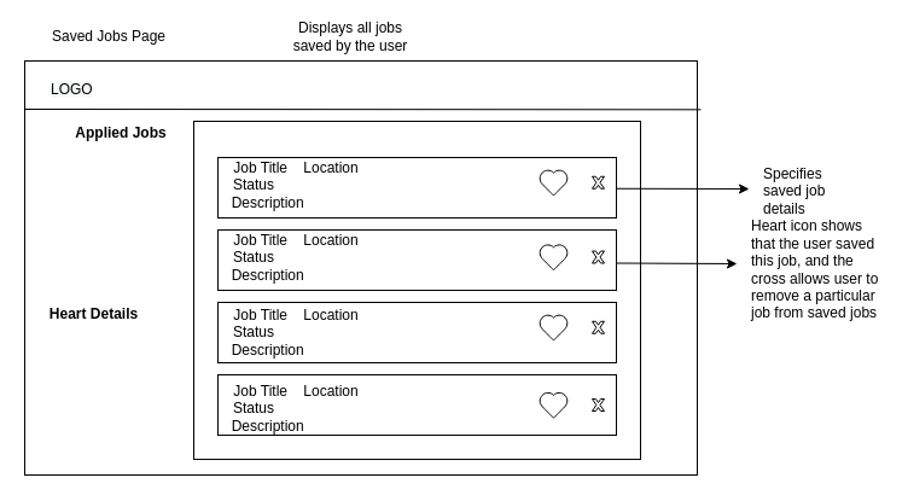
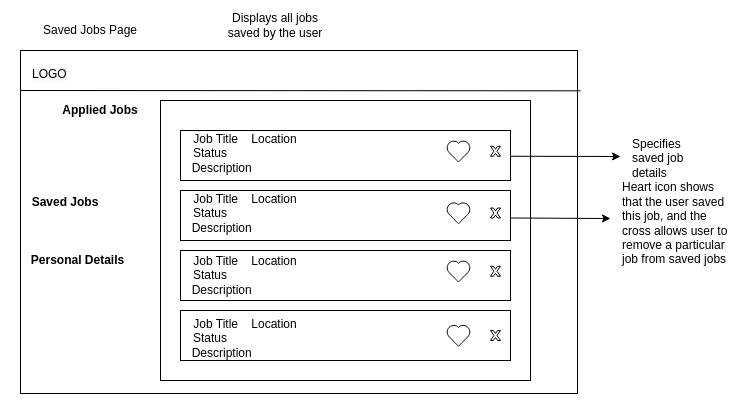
  <mxCell id="0" />
  <mxCell id="1" parent="0" />
  <mxCell id="2" value="" style="rounded=0;whiteSpace=wrap;html=1;" vertex="1" parent="1"><mxGeometry x="20" y="50" width="557" height="343" as="geometry" /></mxCell>
  <mxCell id="3" value="" style="endArrow=none;html=1;entryX=1;entryY=0.126;entryDx=0;entryDy=0;entryPerimeter=0;" edge="1" parent="1"><mxGeometry width="50" height="50" relative="1" as="geometry"><mxPoint x="20" y="90" as="sourcePoint" /><mxPoint x="580" y="90.32" as="targetPoint" /></mxGeometry></mxCell>
  <mxCell id="4" value="&lt;b&gt;Applied Jobs&lt;/b&gt;" style="text;html=1;strokeColor=none;fillColor=none;align=center;verticalAlign=middle;whiteSpace=wrap;rounded=0;" vertex="1" parent="1"><mxGeometry x="60" y="100" width="80" height="20" as="geometry" /></mxCell>
- <mxCell id="6" value="&lt;b&gt;Heart Details&lt;/b&gt;" style="text;html=1;strokeColor=none;fillColor=none;align=center;verticalAlign=middle;whiteSpace=wrap;rounded=0;" vertex="1" parent="1"><mxGeometry x="25" y="250" width="105" height="20" as="geometry" /></mxCell>
- <mxCell id="7" value="&lt;!--StartFragment--&gt;&lt;span style=&quot;font-family: Helvetica; font-size: 12px; font-style: normal; font-variant-ligatures: normal; font-variant-caps: normal; font-weight: 400; letter-spacing: normal; orphans: 2; text-align: center; text-indent: 0px; text-transform: none; widows: 2; word-spacing: 0px; -webkit-text-stroke-width: 0px; background-color: rgb(248, 249, 250); text-decoration-style: initial; text-decoration-color: initial; float: none; display: inline !important;&quot;&gt;LOGO&lt;/span&gt;&lt;!--EndFragment--&gt;" style="text;whiteSpace=wrap;html=1;" vertex="1" parent="1"><mxGeometry x="40" y="60" width="40" height="20" as="geometry" /></mxCell>
+ <mxCell id="5" value="&lt;b&gt;Saved Jobs&lt;/b&gt;" style="text;html=1;strokeColor=none;fillColor=none;align=center;verticalAlign=middle;whiteSpace=wrap;rounded=0;" vertex="1" parent="1"><mxGeometry x="30" y="192" width="70" height="20" as="geometry" /></mxCell>
+ <mxCell id="6" value="&lt;b&gt;Personal Details&lt;/b&gt;" style="text;html=1;strokeColor=none;fillColor=none;align=center;verticalAlign=middle;whiteSpace=wrap;rounded=0;" vertex="1" parent="1"><mxGeometry x="25" y="250" width="105" height="20" as="geometry" /></mxCell>
+ <mxCell id="7" value="&lt;!--StartFragment--&gt;&lt;span style=&quot;font-family: Helvetica; font-size: 12px; font-style: normal; font-variant-ligatures: normal; font-variant-caps: normal; font-weight: 400; letter-spacing: normal; orphans: 2; text-align: center; text-indent: 0px; text-transform: none; widows: 2; word-spacing: 0px; -webkit-text-stroke-width: 0px; background-color: rgb(248, 249, 250); text-decoration-style: initial; text-decoration-color: initial; float: none; display: inline !important;&quot;&gt;LOGO&lt;/span&gt;&lt;!--EndFragment--&gt;" style="text;whiteSpace=wrap;html=1;" vertex="1" parent="1"><mxGeometry x="30" y="60" width="40" height="20" as="geometry" /></mxCell>
  <mxCell id="8" value="" style="rounded=0;whiteSpace=wrap;html=1;" vertex="1" parent="1"><mxGeometry x="160" y="100" width="370" height="280" as="geometry" /></mxCell>
  <mxCell id="9" value="" style="rounded=0;whiteSpace=wrap;html=1;" vertex="1" parent="1"><mxGeometry x="180" y="130" width="330" height="50" as="geometry" /></mxCell>
  <mxCell id="10" value="Job Title&amp;nbsp; &amp;nbsp; Location&lt;br&gt;Status&amp;nbsp; &amp;nbsp; &amp;nbsp; &amp;nbsp; &amp;nbsp; &amp;nbsp; &amp;nbsp; &amp;nbsp; &amp;nbsp; &amp;nbsp; &amp;nbsp;&lt;br&gt;Description&amp;nbsp; &amp;nbsp; &amp;nbsp; &amp;nbsp; &amp;nbsp; &amp;nbsp; &amp;nbsp;&amp;nbsp;" style="text;html=1;strokeColor=none;fillColor=none;align=center;verticalAlign=middle;whiteSpace=wrap;rounded=0;" vertex="1" parent="1"><mxGeometry x="190" y="130" width="110" height="45" as="geometry" /></mxCell>
  <mxCell id="11" value="" style="rounded=0;whiteSpace=wrap;html=1;" vertex="1" parent="1"><mxGeometry x="180" y="190" width="330" height="50" as="geometry" /></mxCell>
  <mxCell id="12" value="" style="rounded=0;whiteSpace=wrap;html=1;" vertex="1" parent="1"><mxGeometry x="180" y="250" width="330" height="50" as="geometry" /></mxCell>
  <mxCell id="13" value="" style="rounded=0;whiteSpace=wrap;html=1;" vertex="1" parent="1"><mxGeometry x="180" y="310" width="330" height="50" as="geometry" /></mxCell>
  <mxCell id="14" value="Job Title&amp;nbsp; &amp;nbsp; Location&lt;br&gt;Status&amp;nbsp; &amp;nbsp; &amp;nbsp; &amp;nbsp; &amp;nbsp; &amp;nbsp; &amp;nbsp; &amp;nbsp; &amp;nbsp; &amp;nbsp; &amp;nbsp;&lt;br&gt;Description&amp;nbsp; &amp;nbsp; &amp;nbsp; &amp;nbsp; &amp;nbsp; &amp;nbsp; &amp;nbsp;&amp;nbsp;" style="text;html=1;strokeColor=none;fillColor=none;align=center;verticalAlign=middle;whiteSpace=wrap;rounded=0;" vertex="1" parent="1"><mxGeometry x="190" y="190" width="110" height="45" as="geometry" /></mxCell>
  <mxCell id="15" value="Job Title&amp;nbsp; &amp;nbsp; Location&lt;br&gt;Status&amp;nbsp; &amp;nbsp; &amp;nbsp; &amp;nbsp; &amp;nbsp; &amp;nbsp; &amp;nbsp; &amp;nbsp; &amp;nbsp; &amp;nbsp; &amp;nbsp;&lt;br&gt;Description&amp;nbsp; &amp;nbsp; &amp;nbsp; &amp;nbsp; &amp;nbsp; &amp;nbsp; &amp;nbsp;&amp;nbsp;" style="text;html=1;strokeColor=none;fillColor=none;align=center;verticalAlign=middle;whiteSpace=wrap;rounded=0;" vertex="1" parent="1"><mxGeometry x="190" y="252.5" width="110" height="45" as="geometry" /></mxCell>
  <mxCell id="16" value="Job Title&amp;nbsp; &amp;nbsp; Location&lt;br&gt;Status&amp;nbsp; &amp;nbsp; &amp;nbsp; &amp;nbsp; &amp;nbsp; &amp;nbsp; &amp;nbsp; &amp;nbsp; &amp;nbsp; &amp;nbsp; &amp;nbsp;&lt;br&gt;Description&amp;nbsp; &amp;nbsp; &amp;nbsp; &amp;nbsp; &amp;nbsp; &amp;nbsp; &amp;nbsp;&amp;nbsp;" style="text;html=1;strokeColor=none;fillColor=none;align=center;verticalAlign=middle;whiteSpace=wrap;rounded=0;" vertex="1" parent="1"><mxGeometry x="190" y="315" width="110" height="45" as="geometry" /></mxCell>
  <mxCell id="17" value="" style="verticalLabelPosition=bottom;verticalAlign=top;html=1;shape=mxgraph.basic.heart" vertex="1" parent="1"><mxGeometry x="446" y="201.75" width="24" height="21.5" as="geometry" /></mxCell>
  <mxCell id="18" value="" style="verticalLabelPosition=bottom;verticalAlign=top;html=1;shape=mxgraph.basic.heart" vertex="1" parent="1"><mxGeometry x="446" y="260" width="24" height="21.5" as="geometry" /></mxCell>
  <mxCell id="19" value="" style="verticalLabelPosition=bottom;verticalAlign=top;html=1;shape=mxgraph.basic.heart" vertex="1" parent="1"><mxGeometry x="446" y="324.25" width="24" height="21.5" as="geometry" /></mxCell>
  <mxCell id="20" value="" style="verticalLabelPosition=bottom;verticalAlign=top;html=1;shape=mxgraph.basic.heart" vertex="1" parent="1"><mxGeometry x="446" y="140" width="24" height="21.5" as="geometry" /></mxCell>
  <mxCell id="21" value="" style="verticalLabelPosition=bottom;verticalAlign=top;html=1;shape=mxgraph.basic.x" vertex="1" parent="1"><mxGeometry x="490" y="145.75" width="10" height="10" as="geometry" /></mxCell>
  <mxCell id="22" value="" style="verticalLabelPosition=bottom;verticalAlign=top;html=1;shape=mxgraph.basic.x" vertex="1" parent="1"><mxGeometry x="490" y="207.5" width="10" height="10" as="geometry" /></mxCell>
  <mxCell id="23" value="" style="verticalLabelPosition=bottom;verticalAlign=top;html=1;shape=mxgraph.basic.x" vertex="1" parent="1"><mxGeometry x="490" y="265.75" width="10" height="10" as="geometry" /></mxCell>
  <mxCell id="24" value="" style="verticalLabelPosition=bottom;verticalAlign=top;html=1;shape=mxgraph.basic.x" vertex="1" parent="1"><mxGeometry x="490" y="330" width="10" height="10" as="geometry" /></mxCell>
  <mxCell id="25" value="Saved Jobs Page" style="text;html=1;strokeColor=none;fillColor=none;align=center;verticalAlign=middle;whiteSpace=wrap;rounded=0;" vertex="1" parent="1"><mxGeometry x="30" y="20" width="120" height="20" as="geometry" /></mxCell>
- <mxCell id="26" value="Displays all jobs saved by the user" style="text;html=1;strokeColor=none;fillColor=none;align=center;verticalAlign=middle;whiteSpace=wrap;rounded=0;" vertex="1" parent="1"><mxGeometry x="230" y="20" width="120" height="20" as="geometry" /></mxCell>
+ <mxCell id="26" value="Displays all jobs saved by the user" style="text;html=1;strokeColor=none;fillColor=none;align=center;verticalAlign=middle;whiteSpace=wrap;rounded=0;" vertex="1" parent="1"><mxGeometry x="215" y="15" width="120" height="20" as="geometry" /></mxCell>
  <mxCell id="27" value="" style="endArrow=classic;html=1;" edge="1" parent="1"><mxGeometry width="50" height="50" relative="1" as="geometry"><mxPoint x="510" y="155.75" as="sourcePoint" /><mxPoint x="620" y="156" as="targetPoint" /></mxGeometry></mxCell>
  <mxCell id="28" value="Specifies saved job details" style="text;html=1;strokeColor=none;fillColor=none;align=left;verticalAlign=middle;whiteSpace=wrap;rounded=0;" vertex="1" parent="1"><mxGeometry x="630" y="146" width="70" height="24" as="geometry" /></mxCell>
  <mxCell id="29" value="" style="endArrow=classic;html=1;" edge="1" parent="1"><mxGeometry width="50" height="50" relative="1" as="geometry"><mxPoint x="510" y="217.5" as="sourcePoint" /><mxPoint x="610" y="218" as="targetPoint" /></mxGeometry></mxCell>
  <mxCell id="30" value="Heart icon shows that the user saved this job, and the cross allows user to remove a particular job from saved jobs" style="text;html=1;strokeColor=none;fillColor=none;align=left;verticalAlign=middle;whiteSpace=wrap;rounded=0;" vertex="1" parent="1"><mxGeometry x="620" y="215" width="110" height="15" as="geometry" /></mxCell>
